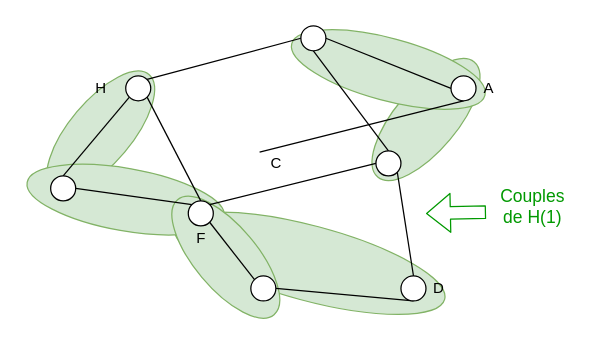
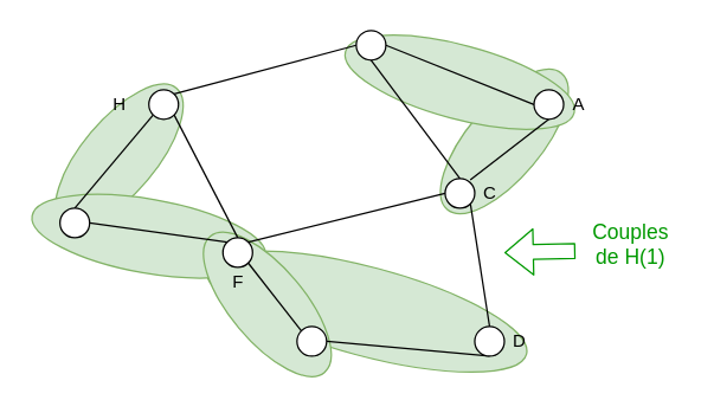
  <mxCell id="0" />
  <mxCell id="1" parent="0" />
  <mxCell id="2" value="" style="ellipse;whiteSpace=wrap;html=1;rotation=-230;fillColor=#d5e8d4;strokeColor=#82b366;" vertex="1" parent="1"><mxGeometry x="20" y="79.98" width="120" height="50" as="geometry" /></mxCell>
  <mxCell id="3" value="" style="ellipse;whiteSpace=wrap;html=1;rotation=-165;fillColor=#d5e8d4;strokeColor=#82b366;" vertex="1" parent="1"><mxGeometry x="135.43" y="179.83" width="223.28" height="60" as="geometry" /></mxCell>
  <mxCell id="4" value="" style="ellipse;whiteSpace=wrap;html=1;rotation=-170;fillColor=#d5e8d4;strokeColor=#82b366;" vertex="1" parent="1"><mxGeometry x="20" y="134" width="160" height="50" as="geometry" /></mxCell>
  <mxCell id="5" value="" style="ellipse;whiteSpace=wrap;html=1;rotation=50;fillColor=#d5e8d4;strokeColor=#82b366;" vertex="1" parent="1"><mxGeometry x="120" y="180" width="120" height="50" as="geometry" /></mxCell>
  <mxCell id="6" value="" style="ellipse;whiteSpace=wrap;html=1;rotation=-230;fillColor=#d5e8d4;strokeColor=#82b366;" vertex="1" parent="1"><mxGeometry x="280" y="70" width="120" height="50" as="geometry" /></mxCell>
  <mxCell id="7" value="" style="ellipse;whiteSpace=wrap;html=1;rotation=15;fillColor=#d5e8d4;strokeColor=#82b366;" vertex="1" parent="1"><mxGeometry x="230" y="29.98" width="159.83" height="50" as="geometry" /></mxCell>
  <mxCell id="8" style="edgeStyle=none;rounded=0;orthogonalLoop=1;jettySize=auto;html=1;exitX=0.5;exitY=1;exitDx=0;exitDy=0;entryX=-0.15;entryY=0.05;entryDx=0;entryDy=0;entryPerimeter=0;endArrow=none;endFill=0;" edge="1" parent="1" source="9" target="26"><mxGeometry relative="1" as="geometry" /></mxCell>
  <mxCell id="9" value="" style="ellipse;whiteSpace=wrap;html=1;aspect=fixed;" vertex="1" parent="1"><mxGeometry x="360" y="60" width="20" height="20" as="geometry" /></mxCell>
  <mxCell id="10" style="edgeStyle=none;rounded=0;orthogonalLoop=1;jettySize=auto;html=1;exitX=1;exitY=1;exitDx=0;exitDy=0;entryX=0.5;entryY=0;entryDx=0;entryDy=0;endArrow=none;endFill=0;" edge="1" parent="1" source="11" target="16"><mxGeometry relative="1" as="geometry" /></mxCell>
  <mxCell id="11" value="" style="ellipse;whiteSpace=wrap;html=1;aspect=fixed;" vertex="1" parent="1"><mxGeometry x="300" y="120" width="20" height="20" as="geometry" /></mxCell>
  <mxCell id="12" style="rounded=0;orthogonalLoop=1;jettySize=auto;html=1;exitX=1;exitY=0.5;exitDx=0;exitDy=0;entryX=0;entryY=0.5;entryDx=0;entryDy=0;endArrow=none;endFill=0;" edge="1" parent="1" source="14" target="9"><mxGeometry relative="1" as="geometry" /></mxCell>
  <mxCell id="13" style="edgeStyle=none;rounded=0;orthogonalLoop=1;jettySize=auto;html=1;exitX=0.5;exitY=1;exitDx=0;exitDy=0;entryX=0.5;entryY=0;entryDx=0;entryDy=0;endArrow=none;endFill=0;" edge="1" parent="1" source="14" target="11"><mxGeometry relative="1" as="geometry" /></mxCell>
  <mxCell id="14" value="" style="ellipse;whiteSpace=wrap;html=1;aspect=fixed;" vertex="1" parent="1"><mxGeometry x="240" y="20" width="20" height="20" as="geometry" /></mxCell>
  <mxCell id="15" style="edgeStyle=none;rounded=0;orthogonalLoop=1;jettySize=auto;html=1;exitX=0.5;exitY=1;exitDx=0;exitDy=0;entryX=1;entryY=0.5;entryDx=0;entryDy=0;endArrow=none;endFill=0;" edge="1" parent="1" source="16" target="18"><mxGeometry relative="1" as="geometry" /></mxCell>
  <mxCell id="16" value="" style="ellipse;whiteSpace=wrap;html=1;aspect=fixed;" vertex="1" parent="1"><mxGeometry x="320" y="220" width="20" height="20" as="geometry" /></mxCell>
  <mxCell id="17" style="edgeStyle=none;rounded=0;orthogonalLoop=1;jettySize=auto;html=1;exitX=0;exitY=0;exitDx=0;exitDy=0;entryX=1;entryY=1;entryDx=0;entryDy=0;endArrow=none;endFill=0;" edge="1" parent="1" source="18" target="22"><mxGeometry relative="1" as="geometry" /></mxCell>
  <mxCell id="18" value="" style="ellipse;whiteSpace=wrap;html=1;aspect=fixed;" vertex="1" parent="1"><mxGeometry x="200" y="220" width="20" height="20" as="geometry" /></mxCell>
  <mxCell id="19" style="edgeStyle=none;rounded=0;orthogonalLoop=1;jettySize=auto;html=1;exitX=0;exitY=0;exitDx=0;exitDy=0;entryX=1;entryY=0.5;entryDx=0;entryDy=0;endArrow=none;endFill=0;" edge="1" parent="1" source="22" target="24"><mxGeometry relative="1" as="geometry" /></mxCell>
  <mxCell id="20" style="edgeStyle=none;rounded=0;orthogonalLoop=1;jettySize=auto;html=1;exitX=1;exitY=0;exitDx=0;exitDy=0;entryX=0;entryY=0.5;entryDx=0;entryDy=0;endArrow=none;endFill=0;" edge="1" parent="1" source="22" target="11"><mxGeometry relative="1" as="geometry" /></mxCell>
  <mxCell id="21" style="edgeStyle=none;rounded=0;orthogonalLoop=1;jettySize=auto;html=1;exitX=0.5;exitY=0;exitDx=0;exitDy=0;entryX=1;entryY=1;entryDx=0;entryDy=0;endArrow=none;endFill=0;" edge="1" parent="1" source="22" target="30"><mxGeometry relative="1" as="geometry" /></mxCell>
  <mxCell id="22" value="" style="ellipse;whiteSpace=wrap;html=1;aspect=fixed;" vertex="1" parent="1"><mxGeometry x="150" y="160" width="20" height="20" as="geometry" /></mxCell>
  <mxCell id="23" style="edgeStyle=none;rounded=0;orthogonalLoop=1;jettySize=auto;html=1;exitX=0.5;exitY=0;exitDx=0;exitDy=0;entryX=0;entryY=1;entryDx=0;entryDy=0;endArrow=none;endFill=0;" edge="1" parent="1" source="24" target="30"><mxGeometry relative="1" as="geometry" /></mxCell>
  <mxCell id="24" value="" style="ellipse;whiteSpace=wrap;html=1;aspect=fixed;" vertex="1" parent="1"><mxGeometry x="40" y="140" width="20" height="20" as="geometry" /></mxCell>
  <mxCell id="25" value="A" style="text;html=1;align=center;verticalAlign=middle;resizable=0;points=[];autosize=1;" vertex="1" parent="1"><mxGeometry x="380" y="60" width="20" height="20" as="geometry" /></mxCell>
- <mxCell id="26" value="C" style="text;html=1;align=center;verticalAlign=middle;resizable=0;points=[];autosize=1;" vertex="1" parent="1"><mxGeometry x="210" y="120" width="20" height="20" as="geometry" /></mxCell>
+ <mxCell id="26" value="C" style="text;html=1;align=center;verticalAlign=middle;resizable=0;points=[];autosize=1;" vertex="1" parent="1"><mxGeometry x="320" y="120" width="20" height="20" as="geometry" /></mxCell>
  <mxCell id="27" value="D" style="text;html=1;align=center;verticalAlign=middle;resizable=0;points=[];autosize=1;" vertex="1" parent="1"><mxGeometry x="340" y="220" width="20" height="20" as="geometry" /></mxCell>
  <mxCell id="28" value="F" style="text;html=1;align=center;verticalAlign=middle;resizable=0;points=[];autosize=1;" vertex="1" parent="1"><mxGeometry x="150" y="180" width="20" height="20" as="geometry" /></mxCell>
  <mxCell id="29" style="edgeStyle=none;rounded=0;orthogonalLoop=1;jettySize=auto;html=1;exitX=1;exitY=0;exitDx=0;exitDy=0;entryX=0;entryY=0.5;entryDx=0;entryDy=0;endArrow=none;endFill=0;" edge="1" parent="1" source="30" target="14"><mxGeometry relative="1" as="geometry" /></mxCell>
  <mxCell id="30" value="" style="ellipse;whiteSpace=wrap;html=1;aspect=fixed;" vertex="1" parent="1"><mxGeometry x="100" y="60" width="20" height="20" as="geometry" /></mxCell>
  <mxCell id="31" value="H" style="text;html=1;align=center;verticalAlign=middle;resizable=0;points=[];autosize=1;" vertex="1" parent="1"><mxGeometry x="70" y="60" width="20" height="20" as="geometry" /></mxCell>
  <mxCell id="32" value="&lt;font style=&quot;font-size: 14px&quot; color=&quot;#009900&quot;&gt;Couples &lt;br&gt;de H(1)&lt;/font&gt;" style="text;html=1;align=center;verticalAlign=middle;resizable=0;points=[];autosize=1;" vertex="1" parent="1"><mxGeometry x="389.83" y="144" width="70" height="40" as="geometry" /></mxCell>
  <mxCell id="33" value="" style="shape=flexArrow;endArrow=classic;html=1;exitX=-0.026;exitY=0.625;exitDx=0;exitDy=0;exitPerimeter=0;strokeColor=#009900;" edge="1" parent="1" source="32"><mxGeometry width="50" height="50" relative="1" as="geometry"><mxPoint x="358.71" y="184" as="sourcePoint" /><mxPoint x="340" y="170" as="targetPoint" /></mxGeometry></mxCell>
